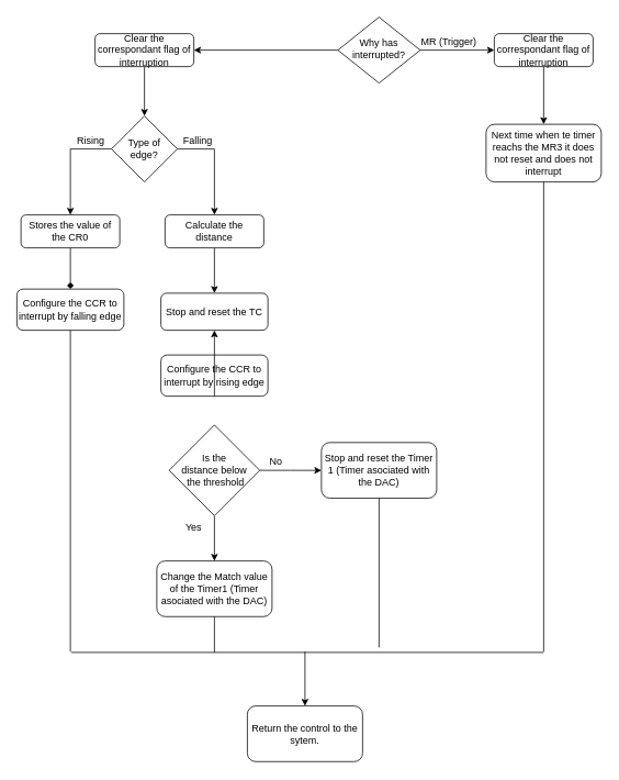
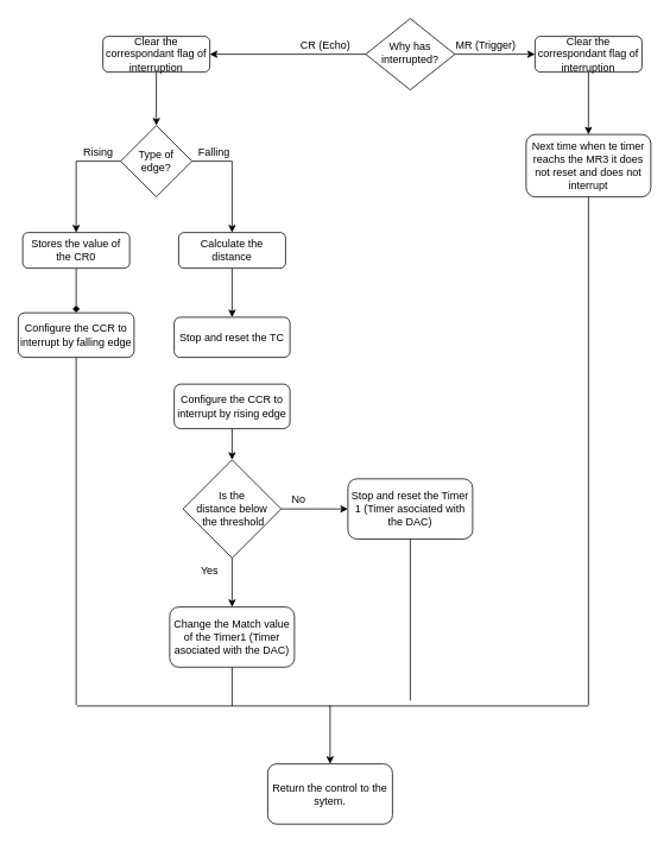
  <mxCell id="0" />
  <mxCell id="1" parent="0" />
  <mxCell id="2" value="" style="edgeStyle=orthogonalEdgeStyle;rounded=0;orthogonalLoop=1;jettySize=auto;html=1;" edge="1" parent="1" source="3" target="16"><mxGeometry relative="1" as="geometry" /></mxCell>
  <mxCell id="3" value="Why has interrupted?" style="rhombus;whiteSpace=wrap;html=1;shadow=0;fontFamily=Helvetica;fontSize=12;align=center;strokeWidth=1;spacing=6;spacingTop=-4;" parent="1" vertex="1"><mxGeometry x="410" y="20" width="100" height="80" as="geometry" /></mxCell>
  <mxCell id="4" value="" style="endArrow=classic;html=1;exitX=1;exitY=0.5;exitDx=0;exitDy=0;" edge="1" parent="1" source="3"><mxGeometry width="50" height="50" relative="1" as="geometry"><mxPoint x="590" y="210" as="sourcePoint" /><mxPoint x="600" y="60" as="targetPoint" /></mxGeometry></mxCell>
  <mxCell id="5" value="" style="edgeStyle=orthogonalEdgeStyle;rounded=0;orthogonalLoop=1;jettySize=auto;html=1;" edge="1" parent="1" source="6" target="7"><mxGeometry relative="1" as="geometry" /></mxCell>
  <mxCell id="6" value="Clear the correspondant flag of interruption" style="rounded=1;whiteSpace=wrap;html=1;fontSize=12;glass=0;strokeWidth=1;shadow=0;" vertex="1" parent="1"><mxGeometry x="600" y="40" width="120" height="40" as="geometry" /></mxCell>
  <mxCell id="7" value="Next time when te timer reachs the MR3 it does not reset and does not interrupt" style="rounded=1;whiteSpace=wrap;html=1;fontSize=12;glass=0;strokeWidth=1;shadow=0;" vertex="1" parent="1"><mxGeometry x="590" y="150" width="140" height="70" as="geometry" /></mxCell>
  <mxCell id="8" value="MR (Trigger)" style="text;html=1;strokeColor=none;fillColor=none;align=center;verticalAlign=middle;whiteSpace=wrap;rounded=0;" vertex="1" parent="1"><mxGeometry x="510" y="40" width="70" height="20" as="geometry" /></mxCell>
  <mxCell id="9" value="Type of &lt;br&gt;edge?" style="rhombus;whiteSpace=wrap;html=1;" vertex="1" parent="1"><mxGeometry x="135" y="140" width="80" height="80" as="geometry" /></mxCell>
  <mxCell id="10" value="" style="edgeStyle=orthogonalEdgeStyle;rounded=0;orthogonalLoop=1;jettySize=auto;html=1;endArrow=diamond;" edge="1" parent="1" source="11" target="12"><mxGeometry relative="1" as="geometry" /></mxCell>
  <mxCell id="11" value="Stores the value of the CR0" style="rounded=1;whiteSpace=wrap;html=1;fontSize=12;glass=0;strokeWidth=1;shadow=0;" vertex="1" parent="1"><mxGeometry x="25" y="260" width="120" height="40" as="geometry" /></mxCell>
  <mxCell id="12" value="Configure the CCR to interrupt by falling edge" style="rounded=1;whiteSpace=wrap;html=1;fontSize=12;glass=0;strokeWidth=1;shadow=0;" vertex="1" parent="1"><mxGeometry x="20" y="350" width="130" height="50" as="geometry" /></mxCell>
  <mxCell id="13" value="" style="endArrow=none;html=1;entryX=0;entryY=0.5;entryDx=0;entryDy=0;" edge="1" parent="1" target="9"><mxGeometry width="50" height="50" relative="1" as="geometry"><mxPoint x="85" y="180" as="sourcePoint" /><mxPoint x="115" y="180" as="targetPoint" /></mxGeometry></mxCell>
  <mxCell id="14" value="" style="endArrow=classic;html=1;entryX=0.5;entryY=0;entryDx=0;entryDy=0;" edge="1" parent="1" target="11"><mxGeometry width="50" height="50" relative="1" as="geometry"><mxPoint x="85" y="180" as="sourcePoint" /><mxPoint x="115" y="210" as="targetPoint" /></mxGeometry></mxCell>
  <mxCell id="15" value="" style="edgeStyle=orthogonalEdgeStyle;rounded=0;orthogonalLoop=1;jettySize=auto;html=1;" edge="1" parent="1" source="16" target="9"><mxGeometry relative="1" as="geometry" /></mxCell>
  <mxCell id="16" value="Clear the correspondant flag of interruption" style="rounded=1;whiteSpace=wrap;html=1;fontSize=12;glass=0;strokeWidth=1;shadow=0;" vertex="1" parent="1"><mxGeometry x="115" y="40" width="120" height="40" as="geometry" /></mxCell>
  <mxCell id="17" value="" style="edgeStyle=orthogonalEdgeStyle;rounded=0;orthogonalLoop=1;jettySize=auto;html=1;" edge="1" parent="1" source="18" target="19"><mxGeometry relative="1" as="geometry" /></mxCell>
  <mxCell id="18" value="Calculate the distance" style="rounded=1;whiteSpace=wrap;html=1;fontSize=12;glass=0;strokeWidth=1;shadow=0;" vertex="1" parent="1"><mxGeometry x="200" y="260" width="120" height="40" as="geometry" /></mxCell>
  <mxCell id="19" value="Stop and reset the TC" style="rounded=1;whiteSpace=wrap;html=1;fontSize=12;glass=0;strokeWidth=1;shadow=0;" vertex="1" parent="1"><mxGeometry x="195" y="355" width="130" height="45" as="geometry" /></mxCell>
  <mxCell id="20" value="" style="endArrow=none;html=1;exitX=1;exitY=0.5;exitDx=0;exitDy=0;" edge="1" parent="1" source="9"><mxGeometry width="50" height="50" relative="1" as="geometry"><mxPoint x="240" y="240" as="sourcePoint" /><mxPoint x="260" y="180" as="targetPoint" /></mxGeometry></mxCell>
  <mxCell id="21" value="" style="endArrow=classic;html=1;entryX=0.5;entryY=0;entryDx=0;entryDy=0;" edge="1" parent="1" target="18"><mxGeometry width="50" height="50" relative="1" as="geometry"><mxPoint x="260" y="180" as="sourcePoint" /><mxPoint x="440" y="250" as="targetPoint" /></mxGeometry></mxCell>
  <mxCell id="22" value="" style="edgeStyle=orthogonalEdgeStyle;rounded=0;orthogonalLoop=1;jettySize=auto;html=1;" edge="1" parent="1" source="24" target="26"><mxGeometry relative="1" as="geometry" /></mxCell>
  <mxCell id="23" value="" style="edgeStyle=orthogonalEdgeStyle;rounded=0;orthogonalLoop=1;jettySize=auto;html=1;" edge="1" parent="1" source="24" target="25"><mxGeometry relative="1" as="geometry" /></mxCell>
  <mxCell id="24" value="Is the &lt;br&gt;distance below&lt;br&gt;&amp;nbsp;the threshold" style="rhombus;whiteSpace=wrap;html=1;" vertex="1" parent="1"><mxGeometry x="205" y="515" width="110" height="110" as="geometry" /></mxCell>
  <mxCell id="25" value="Stop and reset the Timer 1 (Timer asociated with the DAC)" style="rounded=1;whiteSpace=wrap;html=1;fontSize=12;glass=0;strokeWidth=1;shadow=0;" vertex="1" parent="1"><mxGeometry x="390" y="536.25" width="140" height="67.5" as="geometry" /></mxCell>
  <mxCell id="26" value="Change the Match value of the Timer1 (Timer asociated with the DAC)" style="rounded=1;whiteSpace=wrap;html=1;fontSize=12;glass=0;strokeWidth=1;shadow=0;" vertex="1" parent="1"><mxGeometry x="190" y="680" width="140" height="67.5" as="geometry" /></mxCell>
  <mxCell id="27" value="" style="endArrow=none;html=1;entryX=0.5;entryY=1;entryDx=0;entryDy=0;" edge="1" parent="1" target="12"><mxGeometry width="50" height="50" relative="1" as="geometry"><mxPoint x="85" y="790" as="sourcePoint" /><mxPoint x="250" y="720" as="targetPoint" /></mxGeometry></mxCell>
  <mxCell id="28" value="" style="endArrow=none;html=1;" edge="1" parent="1"><mxGeometry width="50" height="50" relative="1" as="geometry"><mxPoint x="86" y="791" as="sourcePoint" /><mxPoint x="660" y="791" as="targetPoint" /></mxGeometry></mxCell>
  <mxCell id="29" value="" style="endArrow=none;html=1;entryX=0.5;entryY=1;entryDx=0;entryDy=0;" edge="1" parent="1" target="7"><mxGeometry width="50" height="50" relative="1" as="geometry"><mxPoint x="660" y="790" as="sourcePoint" /><mxPoint x="790" y="480" as="targetPoint" /></mxGeometry></mxCell>
  <mxCell id="30" value="" style="endArrow=none;html=1;entryX=0.5;entryY=1;entryDx=0;entryDy=0;" edge="1" parent="1" target="26"><mxGeometry width="50" height="50" relative="1" as="geometry"><mxPoint x="260" y="791" as="sourcePoint" /><mxPoint x="260" y="759.5" as="targetPoint" /></mxGeometry></mxCell>
  <mxCell id="31" value="" style="endArrow=classic;html=1;" edge="1" parent="1"><mxGeometry width="50" height="50" relative="1" as="geometry"><mxPoint x="370" y="790" as="sourcePoint" /><mxPoint x="370" y="856" as="targetPoint" /></mxGeometry></mxCell>
  <mxCell id="32" value="Return the control to the sytem." style="rounded=1;whiteSpace=wrap;html=1;fontSize=12;glass=0;strokeWidth=1;shadow=0;" vertex="1" parent="1"><mxGeometry x="300" y="856" width="140" height="67.5" as="geometry" /></mxCell>
  <mxCell id="33" value="" style="endArrow=none;html=1;entryX=0.5;entryY=1;entryDx=0;entryDy=0;" edge="1" parent="1" target="25"><mxGeometry width="50" height="50" relative="1" as="geometry"><mxPoint x="460" y="785" as="sourcePoint" /><mxPoint x="550" y="635" as="targetPoint" /></mxGeometry></mxCell>
+ <mxCell id="34" value="CR (Echo)" style="text;html=1;strokeColor=none;fillColor=none;align=center;verticalAlign=middle;whiteSpace=wrap;rounded=0;" vertex="1" parent="1"><mxGeometry x="330" y="40" width="70" height="20" as="geometry" /></mxCell>
  <mxCell id="35" value="Rising" style="text;html=1;strokeColor=none;fillColor=none;align=center;verticalAlign=middle;whiteSpace=wrap;rounded=0;" vertex="1" parent="1"><mxGeometry x="75" y="160" width="70" height="20" as="geometry" /></mxCell>
  <mxCell id="36" value="Falling" style="text;html=1;strokeColor=none;fillColor=none;align=center;verticalAlign=middle;whiteSpace=wrap;rounded=0;" vertex="1" parent="1"><mxGeometry x="205" y="160" width="70" height="20" as="geometry" /></mxCell>
  <mxCell id="37" value="Configure the CCR to interrupt by rising edge" style="rounded=1;whiteSpace=wrap;html=1;fontSize=12;glass=0;strokeWidth=1;shadow=0;" vertex="1" parent="1"><mxGeometry x="195" y="430" width="130" height="50" as="geometry" /></mxCell>
- <mxCell id="38" value="" style="endArrow=classic;html=1;exitX=0.5;exitY=1;exitDx=0;exitDy=0;" edge="1" parent="1" source="37" target="19"><mxGeometry width="50" height="50" relative="1" as="geometry"><mxPoint x="460" y="480" as="sourcePoint" /><mxPoint x="510" y="430" as="targetPoint" /></mxGeometry></mxCell>
+ <mxCell id="38" value="" style="endArrow=classic;html=1;exitX=0.5;exitY=1;exitDx=0;exitDy=0;entryX=0.5;entryY=0;entryDx=0;entryDy=0;" edge="1" parent="1" source="37" target="24"><mxGeometry width="50" height="50" relative="1" as="geometry"><mxPoint x="460" y="480" as="sourcePoint" /><mxPoint x="510" y="430" as="targetPoint" /></mxGeometry></mxCell>
  <mxCell id="39" value="Yes" style="text;html=1;strokeColor=none;fillColor=none;align=center;verticalAlign=middle;whiteSpace=wrap;rounded=0;" vertex="1" parent="1"><mxGeometry x="200" y="630" width="70" height="20" as="geometry" /></mxCell>
  <mxCell id="40" value="No" style="text;html=1;strokeColor=none;fillColor=none;align=center;verticalAlign=middle;whiteSpace=wrap;rounded=0;" vertex="1" parent="1"><mxGeometry x="300" y="550" width="70" height="20" as="geometry" /></mxCell>
